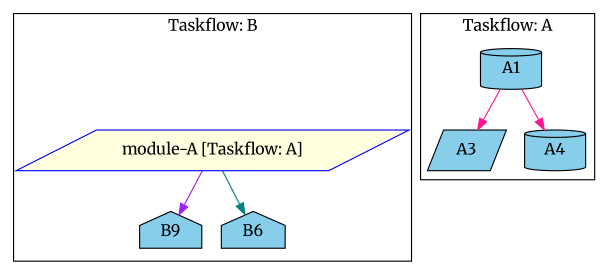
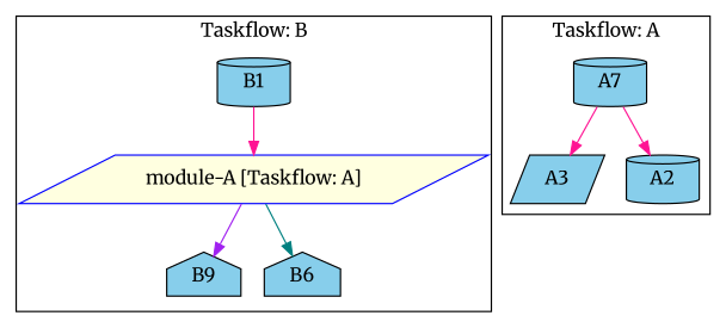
  digraph {
    fontname=Merriweather
    node [fillcolor=skyblue fontname=Merriweather shape=cylinder style=filled]
    edge [color=deeppink fontname=Merriweather]
    n1 [label=B9 shape=house]
    n2 [label=B6 shape=house]
+   n3 [label=B1]
    n4 [color=blue fillcolor=lightyellow label="module-A [Taskflow: A]" shape=parallelogram]
    n5 [label=A3 shape=parallelogram]
-   n6 [label=A4]
-   n7 [label=A1]
+   n6 [label=A2]
+   n7 [label=A7]
    subgraph cluster_1 {
      label="Taskflow: B"
      n1
      n2
+     n3
      n4
    }
    subgraph cluster_2 {
      label="Taskflow: A"
      n5
      n6
      n7
    }
+   n3 -> n4
    n4 -> n1 [color=purple]
    n4 -> n2 [color=teal]
    n7 -> n5
    n7 -> n6
  }
